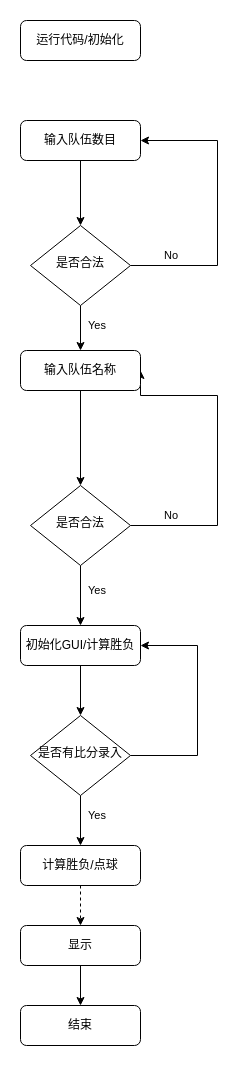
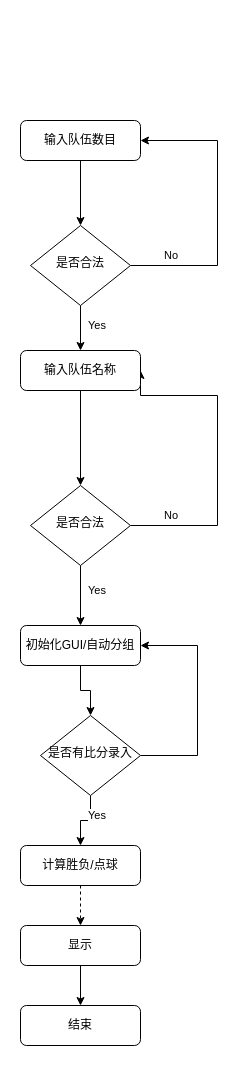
  <mxCell id="0" />
  <mxCell id="1" parent="0" />
- <mxCell id="2" value="运行代码/初始化" style="rounded=1;whiteSpace=wrap;html=1;fontSize=12;glass=0;strokeWidth=1;shadow=0;" parent="1" vertex="1"><mxGeometry x="20" y="20" width="120" height="40" as="geometry" /></mxCell>
  <mxCell id="3" value="" style="edgeStyle=orthogonalEdgeStyle;rounded=0;orthogonalLoop=1;jettySize=auto;html=1;" parent="1" source="5" target="14" edge="1"><mxGeometry relative="1" as="geometry" /></mxCell>
  <mxCell id="4" value="" style="edgeStyle=orthogonalEdgeStyle;rounded=0;orthogonalLoop=1;jettySize=auto;html=1;strokeWidth=1;entryX=1;entryY=0.5;entryDx=0;entryDy=0;" edge="1" parent="1" source="5" target="9"><mxGeometry relative="1" as="geometry"><mxPoint x="200" y="265" as="targetPoint" /><Array as="points"><mxPoint x="217" y="265" /><mxPoint x="217" y="140" /></Array></mxGeometry></mxCell>
  <mxCell id="5" value="是否合法" style="rhombus;whiteSpace=wrap;html=1;shadow=0;fontFamily=Helvetica;fontSize=12;align=center;strokeWidth=1;spacing=6;spacingTop=-4;" parent="1" vertex="1"><mxGeometry x="30" y="225" width="100" height="80" as="geometry" /></mxCell>
  <mxCell id="6" value="" style="edgeStyle=orthogonalEdgeStyle;rounded=0;orthogonalLoop=1;jettySize=auto;html=1;dashed=1;" parent="1" source="7" target="21" edge="1"><mxGeometry relative="1" as="geometry" /></mxCell>
  <mxCell id="7" value="计算胜负/点球" style="rounded=1;whiteSpace=wrap;html=1;fontSize=12;glass=0;strokeWidth=1;shadow=0;" parent="1" vertex="1"><mxGeometry x="20" y="845" width="120" height="40" as="geometry" /></mxCell>
  <mxCell id="8" value="" style="edgeStyle=orthogonalEdgeStyle;rounded=0;orthogonalLoop=1;jettySize=auto;html=1;" parent="1" source="9" target="5" edge="1"><mxGeometry relative="1" as="geometry" /></mxCell>
  <mxCell id="9" value="输入队伍数目" style="rounded=1;whiteSpace=wrap;html=1;fontSize=12;glass=0;strokeWidth=1;shadow=0;" parent="1" vertex="1"><mxGeometry x="20" y="120" width="120" height="40" as="geometry" /></mxCell>
  <mxCell id="10" value="" style="edgeStyle=orthogonalEdgeStyle;rounded=0;orthogonalLoop=1;jettySize=auto;html=1;" parent="1" source="12" target="16" edge="1"><mxGeometry relative="1" as="geometry" /></mxCell>
  <mxCell id="11" value="" style="edgeStyle=orthogonalEdgeStyle;rounded=0;orthogonalLoop=1;jettySize=auto;html=1;strokeWidth=1;entryX=1;entryY=0.5;entryDx=0;entryDy=0;" edge="1" parent="1" source="12" target="14"><mxGeometry relative="1" as="geometry"><mxPoint x="200" y="525" as="targetPoint" /><Array as="points"><mxPoint x="217" y="525" /><mxPoint x="217" y="395" /></Array></mxGeometry></mxCell>
  <mxCell id="12" value="是否合法" style="rhombus;whiteSpace=wrap;html=1;shadow=0;fontFamily=Helvetica;fontSize=12;align=center;strokeWidth=1;spacing=6;spacingTop=-4;" parent="1" vertex="1"><mxGeometry x="30" y="485" width="100" height="80" as="geometry" /></mxCell>
  <mxCell id="13" value="" style="edgeStyle=orthogonalEdgeStyle;rounded=0;orthogonalLoop=1;jettySize=auto;html=1;" parent="1" source="14" target="12" edge="1"><mxGeometry relative="1" as="geometry" /></mxCell>
  <mxCell id="14" value="输入队伍名称" style="rounded=1;whiteSpace=wrap;html=1;fontSize=12;glass=0;strokeWidth=1;shadow=0;" parent="1" vertex="1"><mxGeometry x="20" y="350" width="120" height="40" as="geometry" /></mxCell>
  <mxCell id="15" value="" style="edgeStyle=orthogonalEdgeStyle;rounded=0;orthogonalLoop=1;jettySize=auto;html=1;" parent="1" source="16" target="19" edge="1"><mxGeometry relative="1" as="geometry" /></mxCell>
- <mxCell id="16" value="初始化GUI/计算胜负" style="rounded=1;whiteSpace=wrap;html=1;fontSize=12;glass=0;strokeWidth=1;shadow=0;" parent="1" vertex="1"><mxGeometry x="20" y="625" width="120" height="40" as="geometry" /></mxCell>
+ <mxCell id="16" value="初始化GUI/自动分组" style="rounded=1;whiteSpace=wrap;html=1;fontSize=12;glass=0;strokeWidth=1;shadow=0;" parent="1" vertex="1"><mxGeometry x="20" y="625" width="120" height="40" as="geometry" /></mxCell>
  <mxCell id="17" value="" style="edgeStyle=orthogonalEdgeStyle;rounded=0;orthogonalLoop=1;jettySize=auto;html=1;entryX=1;entryY=0.5;entryDx=0;entryDy=0;" parent="1" source="19" target="16" edge="1"><mxGeometry relative="1" as="geometry"><mxPoint x="200" y="755" as="targetPoint" /><Array as="points"><mxPoint x="197" y="755" /><mxPoint x="197" y="645" /></Array></mxGeometry></mxCell>
  <mxCell id="18" value="" style="edgeStyle=orthogonalEdgeStyle;rounded=0;orthogonalLoop=1;jettySize=auto;html=1;" parent="1" source="19" target="7" edge="1"><mxGeometry relative="1" as="geometry" /></mxCell>
- <mxCell id="19" value="是否有比分录入" style="rhombus;whiteSpace=wrap;html=1;shadow=0;fontFamily=Helvetica;fontSize=12;align=center;strokeWidth=1;spacing=6;spacingTop=-4;" parent="1" vertex="1"><mxGeometry x="30" y="715" width="100" height="80" as="geometry" /></mxCell>
+ <mxCell id="19" value="是否有比分录入" style="rhombus;whiteSpace=wrap;html=1;shadow=0;fontFamily=Helvetica;fontSize=12;align=center;strokeWidth=1;spacing=6;spacingTop=-4;" parent="1" vertex="1"><mxGeometry x="40" y="715" width="100" height="80" as="geometry" /></mxCell>
  <mxCell id="20" value="" style="edgeStyle=orthogonalEdgeStyle;rounded=0;orthogonalLoop=1;jettySize=auto;html=1;strokeWidth=1;" edge="1" parent="1" source="21" target="27"><mxGeometry relative="1" as="geometry" /></mxCell>
  <mxCell id="21" value="显示" style="rounded=1;whiteSpace=wrap;html=1;fontSize=12;glass=0;strokeWidth=1;shadow=0;" parent="1" vertex="1"><mxGeometry x="20" y="925" width="120" height="40" as="geometry" /></mxCell>
  <mxCell id="22" value="&lt;span style=&quot;font-size: 11px ; background-color: rgb(255 , 255 , 255)&quot;&gt;Yes&lt;/span&gt;" style="text;html=1;strokeColor=none;fillColor=none;align=center;verticalAlign=middle;whiteSpace=wrap;rounded=0;" vertex="1" parent="1"><mxGeometry x="77" y="315" width="40" height="20" as="geometry" /></mxCell>
  <mxCell id="23" value="&lt;span style=&quot;font-size: 11px ; background-color: rgb(255 , 255 , 255)&quot;&gt;No&lt;/span&gt;" style="text;html=1;strokeColor=none;fillColor=none;align=center;verticalAlign=middle;whiteSpace=wrap;rounded=0;" vertex="1" parent="1"><mxGeometry x="151" y="245" width="40" height="20" as="geometry" /></mxCell>
  <mxCell id="24" value="&lt;span style=&quot;font-size: 11px ; background-color: rgb(255 , 255 , 255)&quot;&gt;Yes&lt;/span&gt;" style="text;html=1;strokeColor=none;fillColor=none;align=center;verticalAlign=middle;whiteSpace=wrap;rounded=0;" vertex="1" parent="1"><mxGeometry x="77" y="580" width="40" height="20" as="geometry" /></mxCell>
  <mxCell id="25" value="&lt;span style=&quot;font-size: 11px ; background-color: rgb(255 , 255 , 255)&quot;&gt;No&lt;/span&gt;" style="text;html=1;strokeColor=none;fillColor=none;align=center;verticalAlign=middle;whiteSpace=wrap;rounded=0;" vertex="1" parent="1"><mxGeometry x="151" y="505" width="40" height="20" as="geometry" /></mxCell>
  <mxCell id="26" value="&lt;span style=&quot;font-size: 11px ; background-color: rgb(255 , 255 , 255)&quot;&gt;Yes&lt;/span&gt;" style="text;html=1;strokeColor=none;fillColor=none;align=center;verticalAlign=middle;whiteSpace=wrap;rounded=0;" vertex="1" parent="1"><mxGeometry x="77" y="805" width="40" height="20" as="geometry" /></mxCell>
  <mxCell id="27" value="结束" style="rounded=1;whiteSpace=wrap;html=1;fontSize=12;glass=0;strokeWidth=1;shadow=0;" vertex="1" parent="1"><mxGeometry x="20" y="1005" width="120" height="40" as="geometry" /></mxCell>
